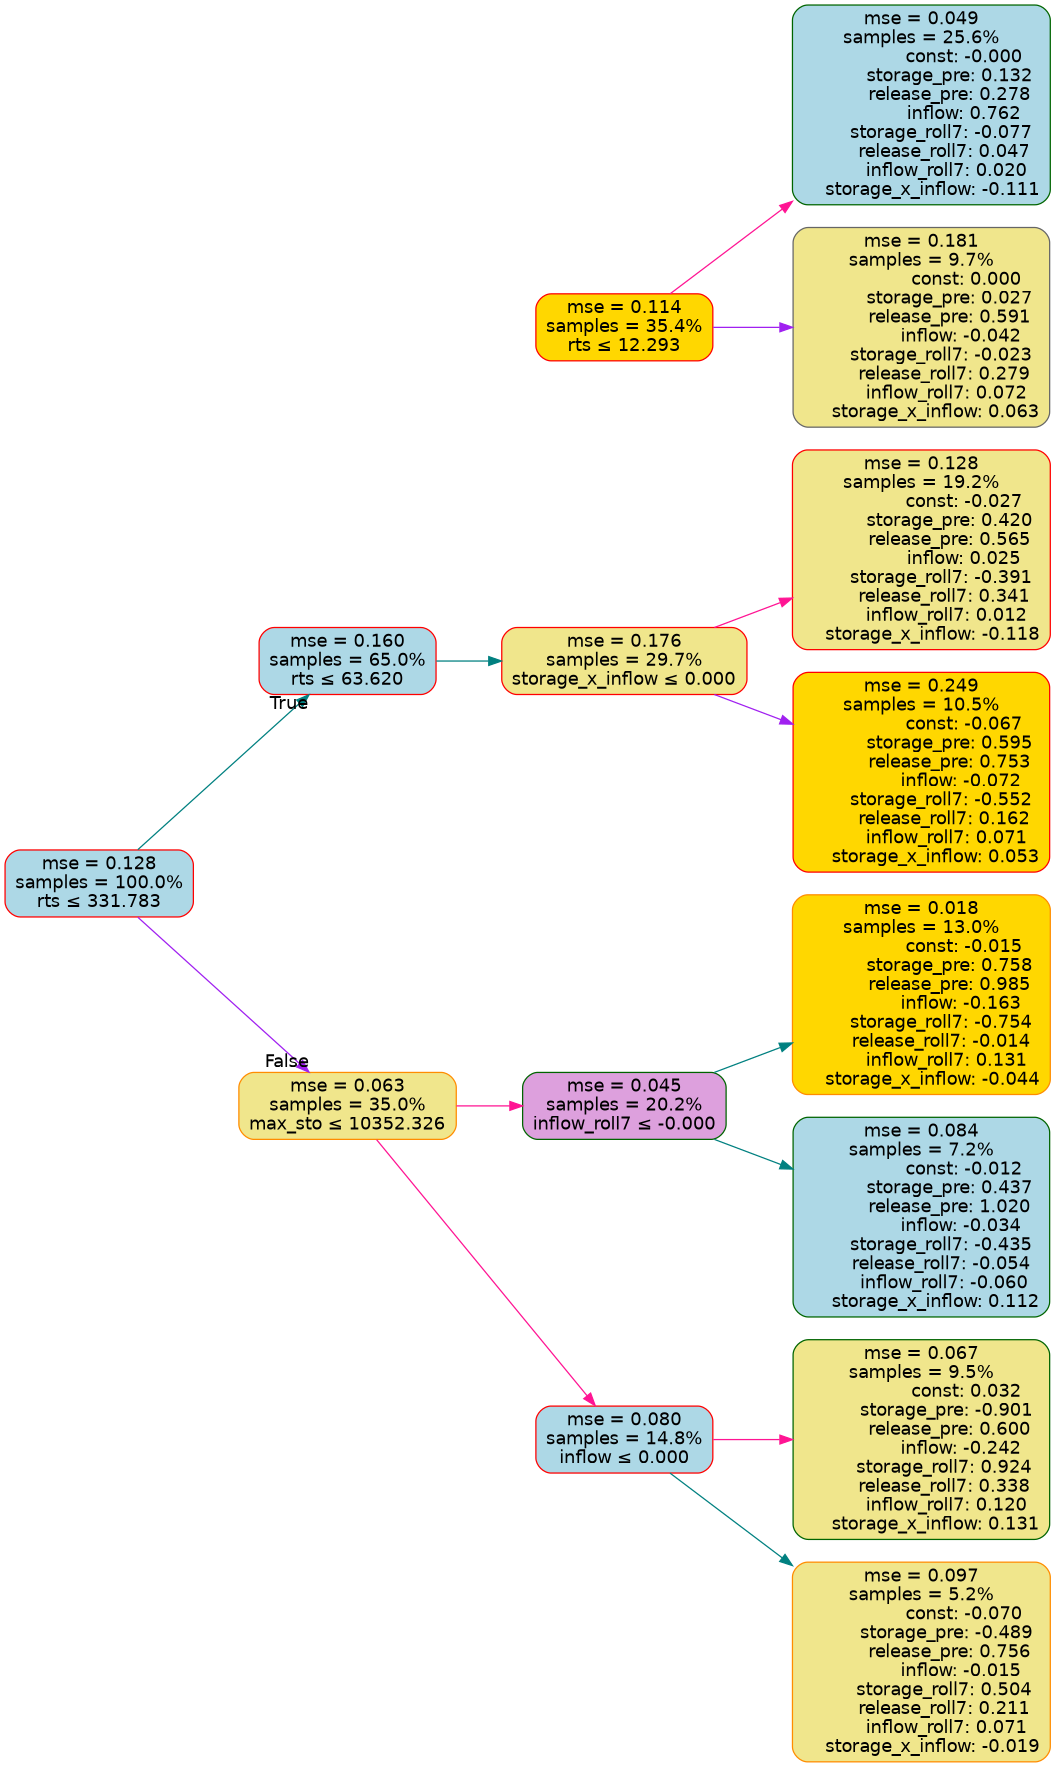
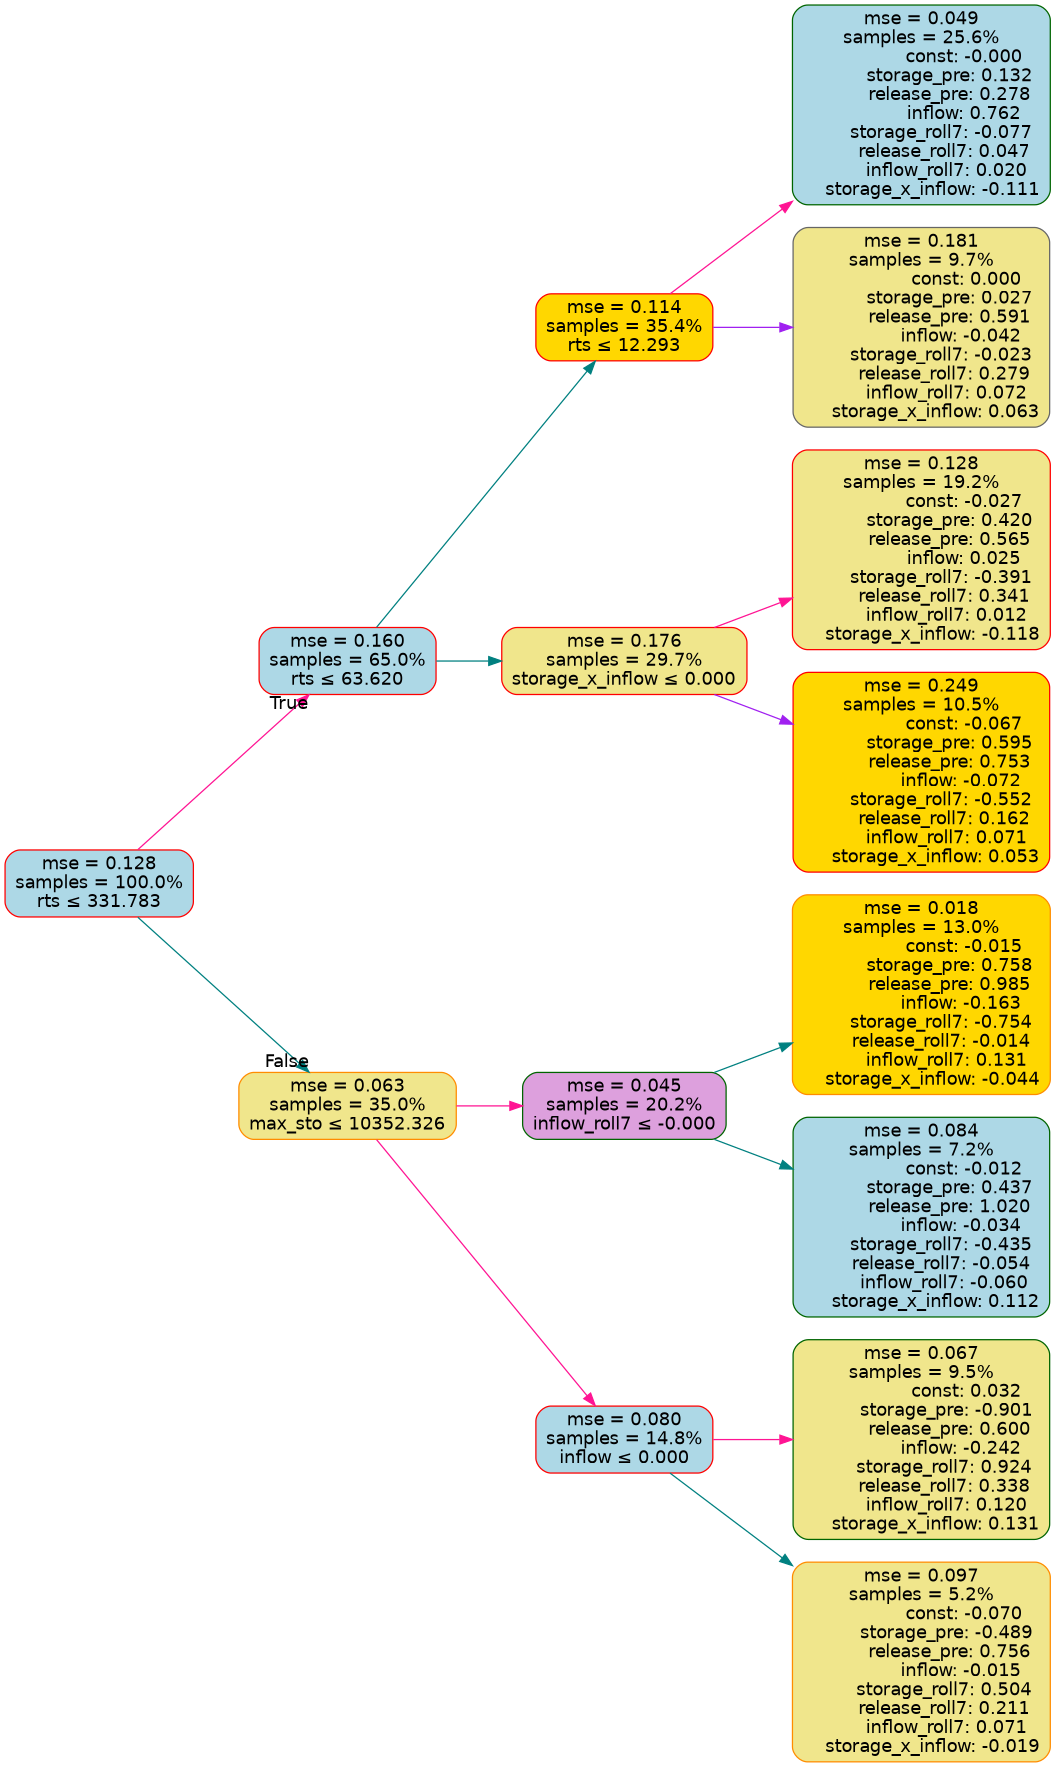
  digraph {
    rankdir=LR
    node [color=red fillcolor=khaki fontname=helvetica shape=rectangle style="filled, rounded"]
    edge [color=deeppink fontname=helvetica]
    n1 [fillcolor=lightblue label="mse = 0.128\nsamples = 100.0%\nrts &le; 331.783"]
    n2 [fillcolor=lightblue label="mse = 0.160\nsamples = 65.0%\nrts &le; 63.620"]
    n3 [color=darkorange label="mse = 0.063\nsamples = 35.0%\nmax_sto &le; 10352.326"]
    n4 [fillcolor=gold label="mse = 0.114\nsamples = 35.4%\nrts &le; 12.293"]
    n5 [label="mse = 0.176\nsamples = 29.7%\nstorage_x_inflow &le; 0.000"]
    n6 [color=darkgreen fillcolor=plum label="mse = 0.045\nsamples = 20.2%\ninflow_roll7 &le; -0.000"]
    n7 [fillcolor=lightblue label="mse = 0.080\nsamples = 14.8%\ninflow &le; 0.000"]
    n8 [color=darkgreen fillcolor=lightblue label="mse = 0.049\nsamples = 25.6%\n               const: -0.000\n          storage_pre: 0.132\n          release_pre: 0.278\n               inflow: 0.762\n       storage_roll7: -0.077\n        release_roll7: 0.047\n         inflow_roll7: 0.020\n    storage_x_inflow: -0.111"]
    n9 [color=gray40 label="mse = 0.181\nsamples = 9.7%\n                const: 0.000\n          storage_pre: 0.027\n          release_pre: 0.591\n              inflow: -0.042\n       storage_roll7: -0.023\n        release_roll7: 0.279\n         inflow_roll7: 0.072\n     storage_x_inflow: 0.063"]
    n10 [label="mse = 0.128\nsamples = 19.2%\n               const: -0.027\n          storage_pre: 0.420\n          release_pre: 0.565\n               inflow: 0.025\n       storage_roll7: -0.391\n        release_roll7: 0.341\n         inflow_roll7: 0.012\n    storage_x_inflow: -0.118"]
    n11 [fillcolor=gold label="mse = 0.249\nsamples = 10.5%\n               const: -0.067\n          storage_pre: 0.595\n          release_pre: 0.753\n              inflow: -0.072\n       storage_roll7: -0.552\n        release_roll7: 0.162\n         inflow_roll7: 0.071\n     storage_x_inflow: 0.053"]
    n12 [color=darkorange fillcolor=gold label="mse = 0.018\nsamples = 13.0%\n               const: -0.015\n          storage_pre: 0.758\n          release_pre: 0.985\n              inflow: -0.163\n       storage_roll7: -0.754\n       release_roll7: -0.014\n         inflow_roll7: 0.131\n    storage_x_inflow: -0.044"]
    n13 [color=darkgreen fillcolor=lightblue label="mse = 0.084\nsamples = 7.2%\n               const: -0.012\n          storage_pre: 0.437\n          release_pre: 1.020\n              inflow: -0.034\n       storage_roll7: -0.435\n       release_roll7: -0.054\n        inflow_roll7: -0.060\n     storage_x_inflow: 0.112"]
    n14 [color=darkgreen label="mse = 0.067\nsamples = 9.5%\n                const: 0.032\n         storage_pre: -0.901\n          release_pre: 0.600\n              inflow: -0.242\n        storage_roll7: 0.924\n        release_roll7: 0.338\n         inflow_roll7: 0.120\n     storage_x_inflow: 0.131"]
    n15 [color=darkorange label="mse = 0.097\nsamples = 5.2%\n               const: -0.070\n         storage_pre: -0.489\n          release_pre: 0.756\n              inflow: -0.015\n        storage_roll7: 0.504\n        release_roll7: 0.211\n         inflow_roll7: 0.071\n    storage_x_inflow: -0.019"]
-   n1 -> n2 [color=teal headlabel=True labelangle=45 labeldistance=2.5]
-   n1 -> n3 [color=purple headlabel=False labelangle=-45 labeldistance=2.5]
+   n1 -> n2 [headlabel=True labelangle=45 labeldistance=2.5]
+   n1 -> n3 [color=teal headlabel=False labelangle=-45 labeldistance=2.5]
+   n2 -> n4 [color=teal]
    n2 -> n5 [color=teal]
    n3 -> n6
    n3 -> n7
    n4 -> n8
    n4 -> n9 [color=purple]
    n5 -> n10
    n5 -> n11 [color=purple]
    n6 -> n12 [color=teal]
    n6 -> n13 [color=teal]
    n7 -> n14
    n7 -> n15 [color=teal]
  }
